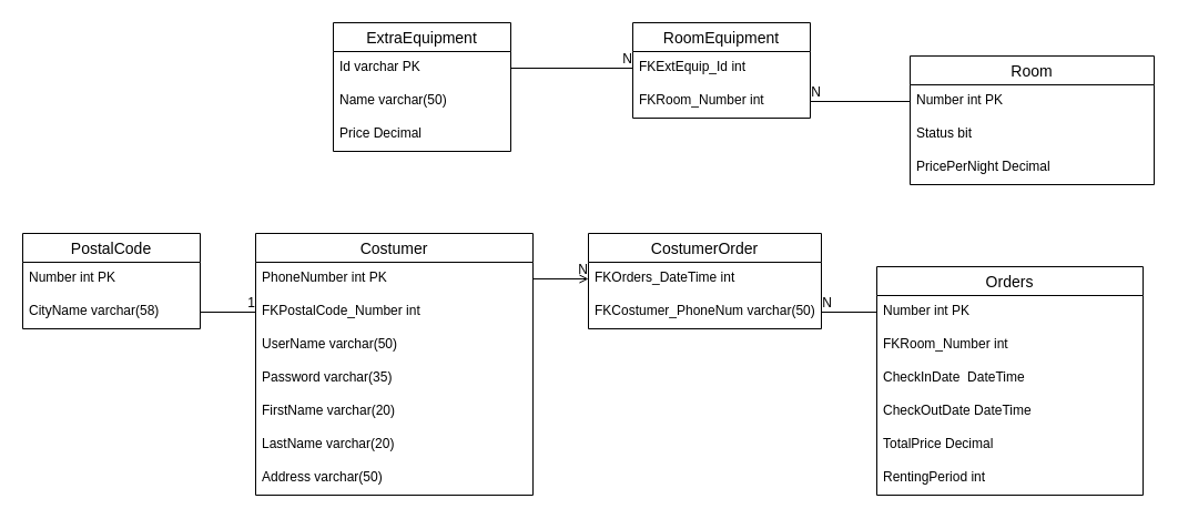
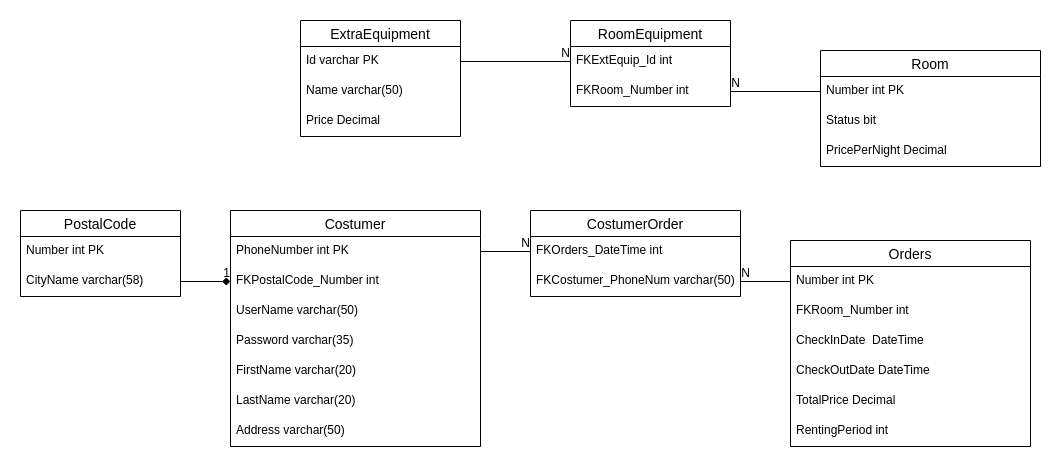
  <mxCell id="0" />
  <mxCell id="1" parent="0" />
  <mxCell id="2" value="Costumer" style="swimlane;fontStyle=0;childLayout=stackLayout;horizontal=1;startSize=26;horizontalStack=0;resizeParent=1;resizeParentMax=0;resizeLast=0;collapsible=1;marginBottom=0;align=center;fontSize=14;" parent="1" vertex="1"><mxGeometry x="230" y="210" width="250" height="236" as="geometry" /></mxCell>
  <mxCell id="3" value="PhoneNumber int PK" style="text;strokeColor=none;fillColor=none;spacingLeft=4;spacingRight=4;overflow=hidden;rotatable=0;points=[[0,0.5],[1,0.5]];portConstraint=eastwest;fontSize=12;" parent="2" vertex="1"><mxGeometry y="26" width="250" height="30" as="geometry" /></mxCell>
  <mxCell id="4" value="FKPostalCode_Number int" style="text;strokeColor=none;fillColor=none;spacingLeft=4;spacingRight=4;overflow=hidden;rotatable=0;points=[[0,0.5],[1,0.5]];portConstraint=eastwest;fontSize=12;" parent="2" vertex="1"><mxGeometry y="56" width="250" height="30" as="geometry" /></mxCell>
  <mxCell id="5" value="UserName varchar(50)" style="text;strokeColor=none;fillColor=none;spacingLeft=4;spacingRight=4;overflow=hidden;rotatable=0;points=[[0,0.5],[1,0.5]];portConstraint=eastwest;fontSize=12;" parent="2" vertex="1"><mxGeometry y="86" width="250" height="30" as="geometry" /></mxCell>
  <mxCell id="6" value="Password varchar(35)" style="text;strokeColor=none;fillColor=none;spacingLeft=4;spacingRight=4;overflow=hidden;rotatable=0;points=[[0,0.5],[1,0.5]];portConstraint=eastwest;fontSize=12;" parent="2" vertex="1"><mxGeometry y="116" width="250" height="30" as="geometry" /></mxCell>
  <mxCell id="7" value="FirstName varchar(20)" style="text;strokeColor=none;fillColor=none;spacingLeft=4;spacingRight=4;overflow=hidden;rotatable=0;points=[[0,0.5],[1,0.5]];portConstraint=eastwest;fontSize=12;" parent="2" vertex="1"><mxGeometry y="146" width="250" height="30" as="geometry" /></mxCell>
  <mxCell id="8" value="LastName varchar(20)" style="text;strokeColor=none;fillColor=none;spacingLeft=4;spacingRight=4;overflow=hidden;rotatable=0;points=[[0,0.5],[1,0.5]];portConstraint=eastwest;fontSize=12;" parent="2" vertex="1"><mxGeometry y="176" width="250" height="30" as="geometry" /></mxCell>
  <mxCell id="9" value="Address varchar(50)" style="text;strokeColor=none;fillColor=none;spacingLeft=4;spacingRight=4;overflow=hidden;rotatable=0;points=[[0,0.5],[1,0.5]];portConstraint=eastwest;fontSize=12;" parent="2" vertex="1"><mxGeometry y="206" width="250" height="30" as="geometry" /></mxCell>
  <mxCell id="10" value="PostalCode" style="swimlane;fontStyle=0;childLayout=stackLayout;horizontal=1;startSize=26;horizontalStack=0;resizeParent=1;resizeParentMax=0;resizeLast=0;collapsible=1;marginBottom=0;align=center;fontSize=14;" parent="1" vertex="1"><mxGeometry x="20" y="210" width="160" height="86" as="geometry" /></mxCell>
  <mxCell id="11" value="Number int PK" style="text;strokeColor=none;fillColor=none;spacingLeft=4;spacingRight=4;overflow=hidden;rotatable=0;points=[[0,0.5],[1,0.5]];portConstraint=eastwest;fontSize=12;" parent="10" vertex="1"><mxGeometry y="26" width="160" height="30" as="geometry" /></mxCell>
  <mxCell id="12" value="CityName varchar(58)" style="text;strokeColor=none;fillColor=none;spacingLeft=4;spacingRight=4;overflow=hidden;rotatable=0;points=[[0,0.5],[1,0.5]];portConstraint=eastwest;fontSize=12;" parent="10" vertex="1"><mxGeometry y="56" width="160" height="30" as="geometry" /></mxCell>
  <mxCell id="13" value="Orders" style="swimlane;fontStyle=0;childLayout=stackLayout;horizontal=1;startSize=26;horizontalStack=0;resizeParent=1;resizeParentMax=0;resizeLast=0;collapsible=1;marginBottom=0;align=center;fontSize=14;" parent="1" vertex="1"><mxGeometry x="790" y="240" width="240" height="206" as="geometry" /></mxCell>
  <mxCell id="14" value="Number int PK" style="text;strokeColor=none;fillColor=none;spacingLeft=4;spacingRight=4;overflow=hidden;rotatable=0;points=[[0,0.5],[1,0.5]];portConstraint=eastwest;fontSize=12;" parent="13" vertex="1"><mxGeometry y="26" width="240" height="30" as="geometry" /></mxCell>
  <mxCell id="15" value="FKRoom_Number int" style="text;strokeColor=none;fillColor=none;spacingLeft=4;spacingRight=4;overflow=hidden;rotatable=0;points=[[0,0.5],[1,0.5]];portConstraint=eastwest;fontSize=12;" parent="13" vertex="1"><mxGeometry y="56" width="240" height="30" as="geometry" /></mxCell>
  <mxCell id="16" value="CheckInDate  DateTime" style="text;strokeColor=none;fillColor=none;spacingLeft=4;spacingRight=4;overflow=hidden;rotatable=0;points=[[0,0.5],[1,0.5]];portConstraint=eastwest;fontSize=12;" parent="13" vertex="1"><mxGeometry y="86" width="240" height="30" as="geometry" /></mxCell>
  <mxCell id="17" value="CheckOutDate DateTime" style="text;strokeColor=none;fillColor=none;spacingLeft=4;spacingRight=4;overflow=hidden;rotatable=0;points=[[0,0.5],[1,0.5]];portConstraint=eastwest;fontSize=12;" parent="13" vertex="1"><mxGeometry y="116" width="240" height="30" as="geometry" /></mxCell>
  <mxCell id="18" value="TotalPrice Decimal" style="text;strokeColor=none;fillColor=none;spacingLeft=4;spacingRight=4;overflow=hidden;rotatable=0;points=[[0,0.5],[1,0.5]];portConstraint=eastwest;fontSize=12;" parent="13" vertex="1"><mxGeometry y="146" width="240" height="30" as="geometry" /></mxCell>
  <mxCell id="19" value="RentingPeriod int" style="text;strokeColor=none;fillColor=none;spacingLeft=4;spacingRight=4;overflow=hidden;rotatable=0;points=[[0,0.5],[1,0.5]];portConstraint=eastwest;fontSize=12;" parent="13" vertex="1"><mxGeometry y="176" width="240" height="30" as="geometry" /></mxCell>
  <mxCell id="20" value="Room" style="swimlane;fontStyle=0;childLayout=stackLayout;horizontal=1;startSize=26;horizontalStack=0;resizeParent=1;resizeParentMax=0;resizeLast=0;collapsible=1;marginBottom=0;align=center;fontSize=14;" parent="1" vertex="1"><mxGeometry x="820" y="50" width="220" height="116" as="geometry" /></mxCell>
  <mxCell id="21" value="Number int PK" style="text;strokeColor=none;fillColor=none;spacingLeft=4;spacingRight=4;overflow=hidden;rotatable=0;points=[[0,0.5],[1,0.5]];portConstraint=eastwest;fontSize=12;" parent="20" vertex="1"><mxGeometry y="26" width="220" height="30" as="geometry" /></mxCell>
  <mxCell id="22" value="Status bit" style="text;strokeColor=none;fillColor=none;spacingLeft=4;spacingRight=4;overflow=hidden;rotatable=0;points=[[0,0.5],[1,0.5]];portConstraint=eastwest;fontSize=12;" parent="20" vertex="1"><mxGeometry y="56" width="220" height="30" as="geometry" /></mxCell>
  <mxCell id="23" value="PricePerNight Decimal" style="text;strokeColor=none;fillColor=none;spacingLeft=4;spacingRight=4;overflow=hidden;rotatable=0;points=[[0,0.5],[1,0.5]];portConstraint=eastwest;fontSize=12;" parent="20" vertex="1"><mxGeometry y="86" width="220" height="30" as="geometry" /></mxCell>
  <mxCell id="24" value="ExtraEquipment" style="swimlane;fontStyle=0;childLayout=stackLayout;horizontal=1;startSize=26;horizontalStack=0;resizeParent=1;resizeParentMax=0;resizeLast=0;collapsible=1;marginBottom=0;align=center;fontSize=14;" parent="1" vertex="1"><mxGeometry x="300" y="20" width="160" height="116" as="geometry" /></mxCell>
  <mxCell id="25" value="Id varchar PK " style="text;strokeColor=none;fillColor=none;spacingLeft=4;spacingRight=4;overflow=hidden;rotatable=0;points=[[0,0.5],[1,0.5]];portConstraint=eastwest;fontSize=12;" parent="24" vertex="1"><mxGeometry y="26" width="160" height="30" as="geometry" /></mxCell>
  <mxCell id="26" value="Name varchar(50)" style="text;strokeColor=none;fillColor=none;spacingLeft=4;spacingRight=4;overflow=hidden;rotatable=0;points=[[0,0.5],[1,0.5]];portConstraint=eastwest;fontSize=12;" parent="24" vertex="1"><mxGeometry y="56" width="160" height="30" as="geometry" /></mxCell>
  <mxCell id="27" value="Price Decimal" style="text;strokeColor=none;fillColor=none;spacingLeft=4;spacingRight=4;overflow=hidden;rotatable=0;points=[[0,0.5],[1,0.5]];portConstraint=eastwest;fontSize=12;" parent="24" vertex="1"><mxGeometry y="86" width="160" height="30" as="geometry" /></mxCell>
- <mxCell id="28" value="" style="endArrow=none;html=1;rounded=0;exitX=1;exitY=0.5;exitDx=0;exitDy=0;entryX=0;entryY=0.5;entryDx=0;entryDy=0;" parent="1" source="12" target="4" edge="1"><mxGeometry relative="1" as="geometry"><mxPoint x="530" y="560" as="sourcePoint" /><mxPoint x="690" y="560" as="targetPoint" /></mxGeometry></mxCell>
+ <mxCell id="28" value="" style="endArrow=diamond;html=1;rounded=0;exitX=1;exitY=0.5;exitDx=0;exitDy=0;entryX=0;entryY=0.5;entryDx=0;entryDy=0;" parent="1" source="12" target="4" edge="1"><mxGeometry relative="1" as="geometry"><mxPoint x="530" y="560" as="sourcePoint" /><mxPoint x="690" y="560" as="targetPoint" /></mxGeometry></mxCell>
  <mxCell id="29" value="1" style="resizable=0;html=1;align=right;verticalAlign=bottom;" parent="28" connectable="0" vertex="1"><mxGeometry x="1" relative="1" as="geometry"><mxPoint as="offset" /></mxGeometry></mxCell>
  <mxCell id="30" value="CostumerOrder" style="swimlane;fontStyle=0;childLayout=stackLayout;horizontal=1;startSize=26;horizontalStack=0;resizeParent=1;resizeParentMax=0;resizeLast=0;collapsible=1;marginBottom=0;align=center;fontSize=14;" parent="1" vertex="1"><mxGeometry x="530" y="210" width="210" height="86" as="geometry" /></mxCell>
  <mxCell id="31" value="FKOrders_DateTime int" style="text;strokeColor=none;fillColor=none;spacingLeft=4;spacingRight=4;overflow=hidden;rotatable=0;points=[[0,0.5],[1,0.5]];portConstraint=eastwest;fontSize=12;" parent="30" vertex="1"><mxGeometry y="26" width="210" height="30" as="geometry" /></mxCell>
  <mxCell id="32" value="FKCostumer_PhoneNum varchar(50)" style="text;strokeColor=none;fillColor=none;spacingLeft=4;spacingRight=4;overflow=hidden;rotatable=0;points=[[0,0.5],[1,0.5]];portConstraint=eastwest;fontSize=12;" parent="30" vertex="1"><mxGeometry y="56" width="210" height="30" as="geometry" /></mxCell>
- <mxCell id="33" value="" style="endArrow=open;html=1;rounded=0;exitX=1;exitY=0.5;exitDx=0;exitDy=0;entryX=0;entryY=0.5;entryDx=0;entryDy=0;" parent="1" source="3" target="31" edge="1"><mxGeometry relative="1" as="geometry"><mxPoint x="510" y="320" as="sourcePoint" /><mxPoint x="670" y="320" as="targetPoint" /></mxGeometry></mxCell>
+ <mxCell id="33" value="" style="endArrow=none;html=1;rounded=0;exitX=1;exitY=0.5;exitDx=0;exitDy=0;entryX=0;entryY=0.5;entryDx=0;entryDy=0;" parent="1" source="3" target="31" edge="1"><mxGeometry relative="1" as="geometry"><mxPoint x="510" y="320" as="sourcePoint" /><mxPoint x="670" y="320" as="targetPoint" /></mxGeometry></mxCell>
  <mxCell id="34" value="N" style="resizable=0;html=1;align=right;verticalAlign=bottom;" parent="33" connectable="0" vertex="1"><mxGeometry x="1" relative="1" as="geometry" /></mxCell>
  <mxCell id="35" value="" style="endArrow=none;html=1;rounded=0;exitX=0;exitY=0.5;exitDx=0;exitDy=0;entryX=1;entryY=0.5;entryDx=0;entryDy=0;" parent="1" source="14" target="32" edge="1"><mxGeometry relative="1" as="geometry"><mxPoint x="510" y="320" as="sourcePoint" /><mxPoint x="670" y="320" as="targetPoint" /></mxGeometry></mxCell>
  <mxCell id="36" value="N" style="resizable=0;html=1;align=right;verticalAlign=bottom;" parent="35" connectable="0" vertex="1"><mxGeometry x="1" relative="1" as="geometry"><mxPoint x="10" as="offset" /></mxGeometry></mxCell>
  <mxCell id="37" value="RoomEquipment" style="swimlane;fontStyle=0;childLayout=stackLayout;horizontal=1;startSize=26;horizontalStack=0;resizeParent=1;resizeParentMax=0;resizeLast=0;collapsible=1;marginBottom=0;align=center;fontSize=14;" parent="1" vertex="1"><mxGeometry x="570" y="20" width="160" height="86" as="geometry" /></mxCell>
  <mxCell id="38" value="FKExtEquip_Id int" style="text;strokeColor=none;fillColor=none;spacingLeft=4;spacingRight=4;overflow=hidden;rotatable=0;points=[[0,0.5],[1,0.5]];portConstraint=eastwest;fontSize=12;" parent="37" vertex="1"><mxGeometry y="26" width="160" height="30" as="geometry" /></mxCell>
  <mxCell id="39" value="FKRoom_Number int" style="text;strokeColor=none;fillColor=none;spacingLeft=4;spacingRight=4;overflow=hidden;rotatable=0;points=[[0,0.5],[1,0.5]];portConstraint=eastwest;fontSize=12;" parent="37" vertex="1"><mxGeometry y="56" width="160" height="30" as="geometry" /></mxCell>
  <mxCell id="40" value="" style="endArrow=none;html=1;rounded=0;entryX=0;entryY=0.5;entryDx=0;entryDy=0;exitX=1;exitY=0.5;exitDx=0;exitDy=0;" parent="1" source="25" target="38" edge="1"><mxGeometry relative="1" as="geometry"><mxPoint x="430" y="150" as="sourcePoint" /><mxPoint x="590" y="150" as="targetPoint" /></mxGeometry></mxCell>
  <mxCell id="41" value="N" style="resizable=0;html=1;align=right;verticalAlign=bottom;" parent="40" connectable="0" vertex="1"><mxGeometry x="1" relative="1" as="geometry" /></mxCell>
  <mxCell id="42" value="" style="endArrow=none;html=1;rounded=0;entryX=1;entryY=0.5;entryDx=0;entryDy=0;exitX=0;exitY=0.5;exitDx=0;exitDy=0;" parent="1" source="21" target="39" edge="1"><mxGeometry relative="1" as="geometry"><mxPoint x="630" y="160" as="sourcePoint" /><mxPoint x="790" y="160" as="targetPoint" /></mxGeometry></mxCell>
  <mxCell id="43" value="N" style="resizable=0;html=1;align=right;verticalAlign=bottom;" parent="42" connectable="0" vertex="1"><mxGeometry x="1" relative="1" as="geometry"><mxPoint x="10" as="offset" /></mxGeometry></mxCell>
